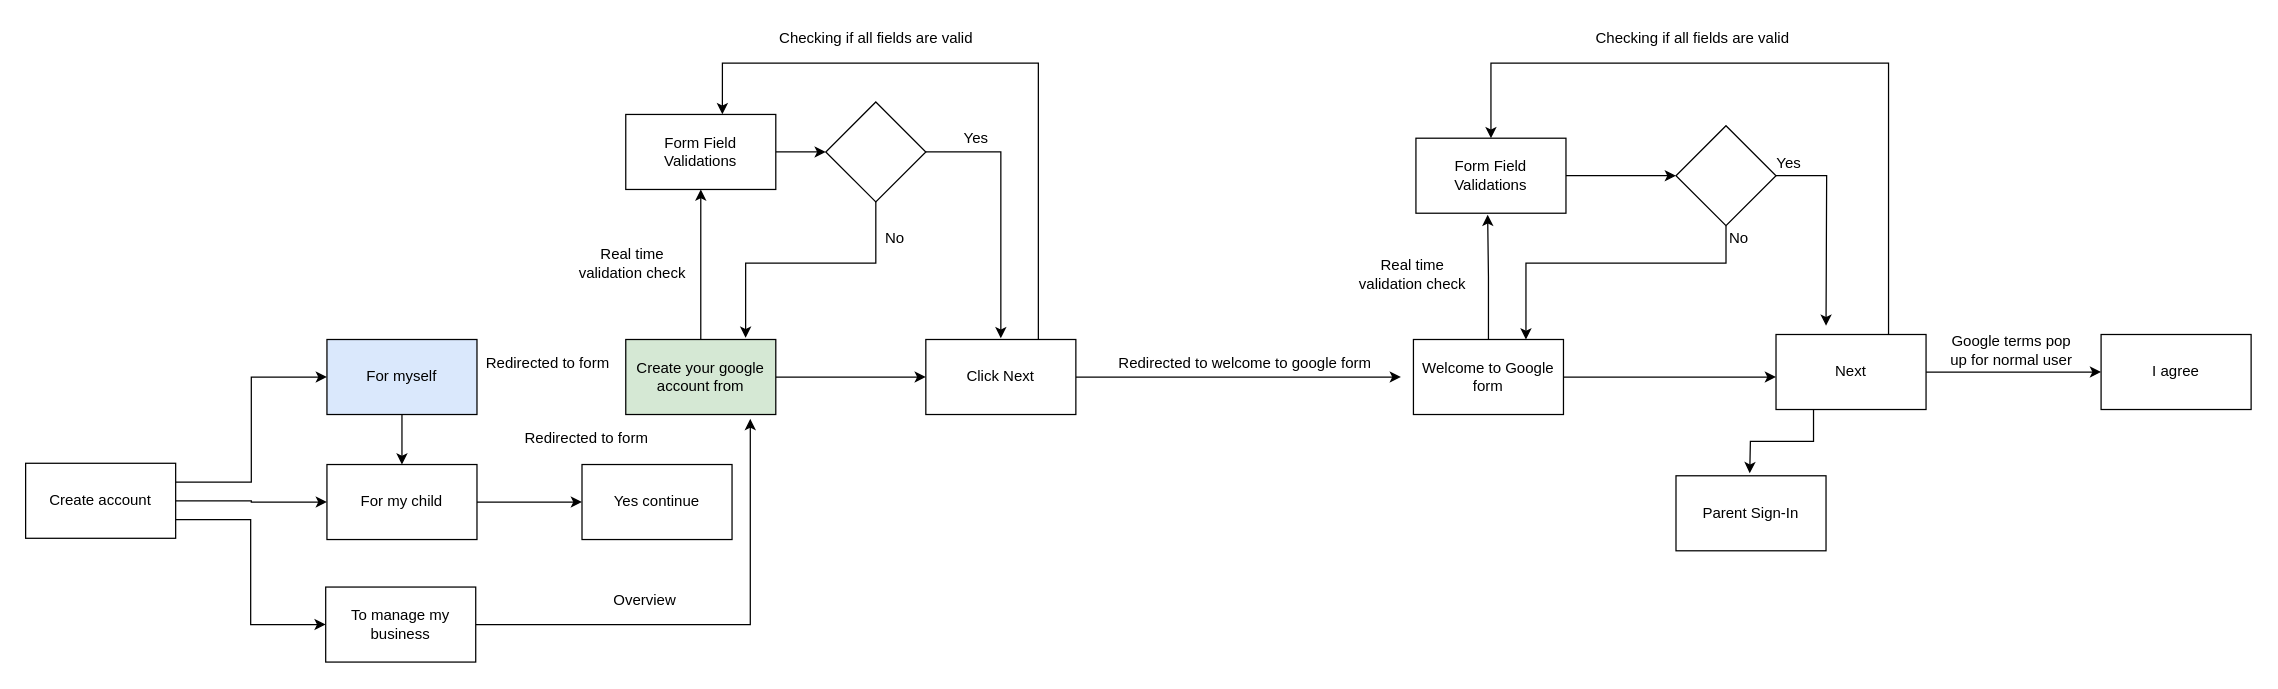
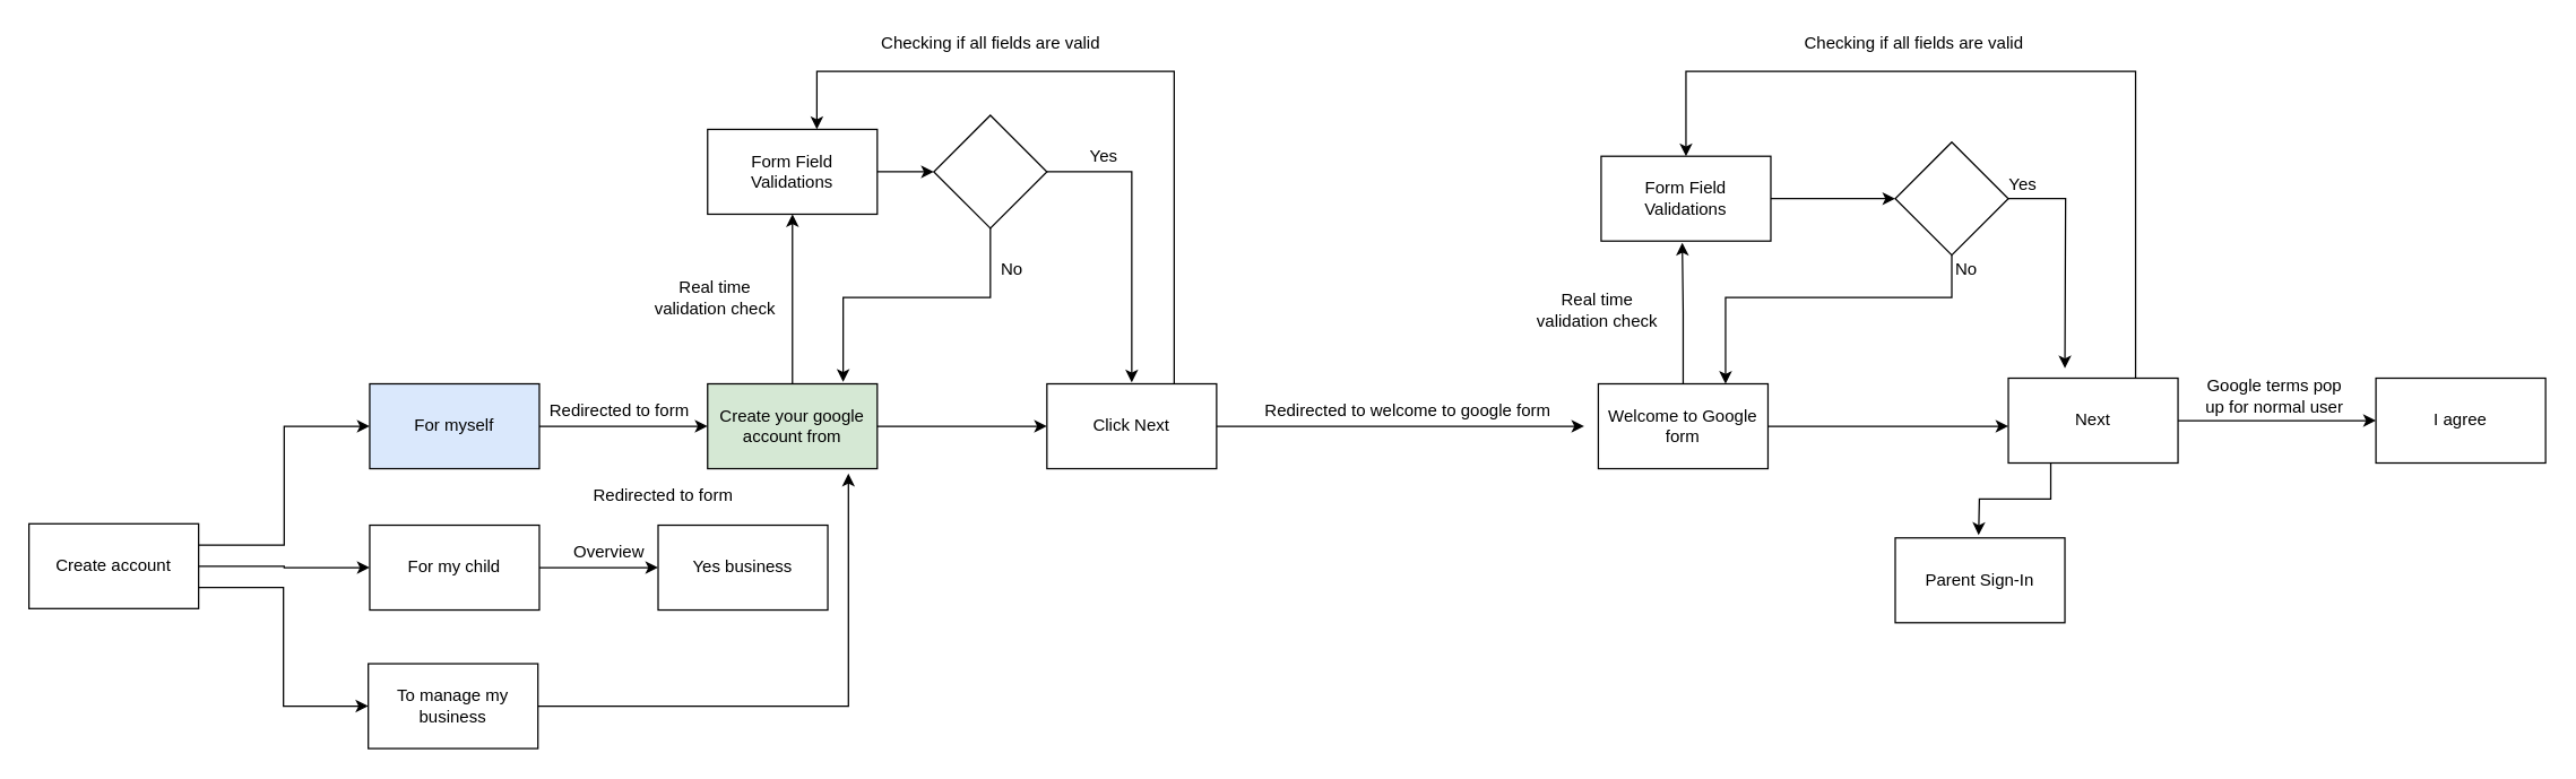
  <mxCell id="0" />
  <mxCell id="1" parent="0" />
  <mxCell id="2" style="edgeStyle=orthogonalEdgeStyle;rounded=0;orthogonalLoop=1;jettySize=auto;html=1;entryX=0;entryY=0.5;entryDx=0;entryDy=0;" edge="1" parent="1" source="5" target="9"><mxGeometry relative="1" as="geometry" /></mxCell>
  <mxCell id="3" style="edgeStyle=orthogonalEdgeStyle;rounded=0;orthogonalLoop=1;jettySize=auto;html=1;exitX=1;exitY=0.25;exitDx=0;exitDy=0;entryX=0;entryY=0.5;entryDx=0;entryDy=0;" edge="1" parent="1" source="5" target="7"><mxGeometry relative="1" as="geometry" /></mxCell>
  <mxCell id="4" style="edgeStyle=orthogonalEdgeStyle;rounded=0;orthogonalLoop=1;jettySize=auto;html=1;exitX=1;exitY=0.75;exitDx=0;exitDy=0;entryX=0;entryY=0.5;entryDx=0;entryDy=0;" edge="1" parent="1" source="5" target="11"><mxGeometry relative="1" as="geometry" /></mxCell>
  <mxCell id="5" value="Create account" style="rounded=0;whiteSpace=wrap;html=1;" vertex="1" parent="1"><mxGeometry x="20" y="370" width="120" height="60" as="geometry" /></mxCell>
- <mxCell id="6" style="edgeStyle=orthogonalEdgeStyle;rounded=0;orthogonalLoop=1;jettySize=auto;html=1;" edge="1" parent="1" source="7" target="9"><mxGeometry relative="1" as="geometry"><mxPoint x="460" y="301" as="targetPoint" /></mxGeometry></mxCell>
+ <mxCell id="6" style="edgeStyle=orthogonalEdgeStyle;rounded=0;orthogonalLoop=1;jettySize=auto;html=1;" edge="1" parent="1" source="7" target="14"><mxGeometry relative="1" as="geometry"><mxPoint x="460" y="301" as="targetPoint" /></mxGeometry></mxCell>
  <mxCell id="7" value="For myself" style="rounded=0;whiteSpace=wrap;html=1;fillColor=#dae8fc;" vertex="1" parent="1"><mxGeometry x="261" y="271" width="120" height="60" as="geometry" /></mxCell>
  <mxCell id="8" style="edgeStyle=orthogonalEdgeStyle;rounded=0;orthogonalLoop=1;jettySize=auto;html=1;entryX=0;entryY=0.5;entryDx=0;entryDy=0;" edge="1" parent="1" source="9" target="49"><mxGeometry relative="1" as="geometry"><mxPoint x="490" y="401" as="targetPoint" /></mxGeometry></mxCell>
  <mxCell id="9" value="For my child" style="rounded=0;whiteSpace=wrap;html=1;" vertex="1" parent="1"><mxGeometry x="261" y="371" width="120" height="60" as="geometry" /></mxCell>
  <mxCell id="10" style="edgeStyle=orthogonalEdgeStyle;rounded=0;orthogonalLoop=1;jettySize=auto;html=1;entryX=0.83;entryY=1.058;entryDx=0;entryDy=0;entryPerimeter=0;" edge="1" parent="1" source="11" target="14"><mxGeometry relative="1" as="geometry" /></mxCell>
  <mxCell id="11" value="To manage my business" style="rounded=0;whiteSpace=wrap;html=1;" vertex="1" parent="1"><mxGeometry x="260" y="469" width="120" height="60" as="geometry" /></mxCell>
  <mxCell id="12" style="edgeStyle=orthogonalEdgeStyle;rounded=0;orthogonalLoop=1;jettySize=auto;html=1;entryX=0.5;entryY=1;entryDx=0;entryDy=0;" edge="1" parent="1" source="14" target="19"><mxGeometry relative="1" as="geometry" /></mxCell>
  <mxCell id="13" style="edgeStyle=orthogonalEdgeStyle;rounded=0;orthogonalLoop=1;jettySize=auto;html=1;entryX=0;entryY=0.5;entryDx=0;entryDy=0;" edge="1" parent="1" source="14" target="17"><mxGeometry relative="1" as="geometry" /></mxCell>
  <mxCell id="14" value="Create your google account from" style="rounded=0;whiteSpace=wrap;html=1;fillColor=#d5e8d4;" vertex="1" parent="1"><mxGeometry x="500" y="271" width="120" height="60" as="geometry" /></mxCell>
  <mxCell id="15" style="edgeStyle=orthogonalEdgeStyle;rounded=0;orthogonalLoop=1;jettySize=auto;html=1;" edge="1" parent="1" source="17"><mxGeometry relative="1" as="geometry"><mxPoint x="1120" y="301" as="targetPoint" /></mxGeometry></mxCell>
  <mxCell id="16" style="edgeStyle=orthogonalEdgeStyle;rounded=0;orthogonalLoop=1;jettySize=auto;html=1;entryX=0.644;entryY=-0.001;entryDx=0;entryDy=0;entryPerimeter=0;" edge="1" parent="1" source="17" target="19"><mxGeometry relative="1" as="geometry"><Array as="points"><mxPoint x="830" y="50" /><mxPoint x="577" y="50" /></Array></mxGeometry></mxCell>
  <mxCell id="17" value="Click Next" style="rounded=0;whiteSpace=wrap;html=1;" vertex="1" parent="1"><mxGeometry x="740" y="271" width="120" height="60" as="geometry" /></mxCell>
  <mxCell id="18" style="edgeStyle=orthogonalEdgeStyle;rounded=0;orthogonalLoop=1;jettySize=auto;html=1;entryX=0;entryY=0.5;entryDx=0;entryDy=0;" edge="1" parent="1" source="19" target="22"><mxGeometry relative="1" as="geometry" /></mxCell>
  <mxCell id="19" value="Form Field Validations" style="rounded=0;whiteSpace=wrap;html=1;" vertex="1" parent="1"><mxGeometry x="500" y="91" width="120" height="60" as="geometry" /></mxCell>
  <mxCell id="20" style="edgeStyle=orthogonalEdgeStyle;rounded=0;orthogonalLoop=1;jettySize=auto;html=1;" edge="1" parent="1" source="22"><mxGeometry relative="1" as="geometry"><mxPoint x="800" y="270" as="targetPoint" /><Array as="points"><mxPoint x="800" y="121" /></Array></mxGeometry></mxCell>
  <mxCell id="21" style="edgeStyle=orthogonalEdgeStyle;rounded=0;orthogonalLoop=1;jettySize=auto;html=1;entryX=0.799;entryY=-0.023;entryDx=0;entryDy=0;entryPerimeter=0;" edge="1" parent="1" source="22" target="14"><mxGeometry relative="1" as="geometry"><Array as="points"><mxPoint y="210" x="700" /><mxPoint x="596" y="210" /></Array></mxGeometry></mxCell>
  <mxCell id="22" value="" style="rhombus;whiteSpace=wrap;html=1;" vertex="1" parent="1"><mxGeometry x="660" y="81" width="80" height="80" as="geometry" /></mxCell>
  <mxCell id="23" value="Yes" style="text;html=1;align=center;verticalAlign=middle;resizable=0;points=[];autosize=1;strokeColor=none;" vertex="1" parent="1"><mxGeometry x="760" y="100" width="40" height="20" as="geometry" /></mxCell>
  <mxCell id="24" value="No" style="text;html=1;align=center;verticalAlign=middle;resizable=0;points=[];autosize=1;strokeColor=none;" vertex="1" parent="1"><mxGeometry y="180" width="30" height="20" as="geometry" x="700" /></mxCell>
  <mxCell id="25" style="edgeStyle=orthogonalEdgeStyle;rounded=0;orthogonalLoop=1;jettySize=auto;html=1;entryX=0.478;entryY=1.02;entryDx=0;entryDy=0;entryPerimeter=0;" edge="1" parent="1" source="27" target="33"><mxGeometry relative="1" as="geometry" /></mxCell>
  <mxCell id="26" style="edgeStyle=orthogonalEdgeStyle;rounded=0;orthogonalLoop=1;jettySize=auto;html=1;" edge="1" parent="1" source="27"><mxGeometry relative="1" as="geometry"><mxPoint x="1420" y="301" as="targetPoint" /></mxGeometry></mxCell>
  <mxCell id="27" value="Welcome to Google form" style="rounded=0;whiteSpace=wrap;html=1;" vertex="1" parent="1"><mxGeometry x="1130" y="271" width="120" height="60" as="geometry" /></mxCell>
  <mxCell id="28" style="edgeStyle=orthogonalEdgeStyle;rounded=0;orthogonalLoop=1;jettySize=auto;html=1;entryX=0;entryY=0.5;entryDx=0;entryDy=0;" edge="1" parent="1" source="31" target="38"><mxGeometry relative="1" as="geometry" /></mxCell>
  <mxCell id="29" style="edgeStyle=orthogonalEdgeStyle;rounded=0;orthogonalLoop=1;jettySize=auto;html=1;entryX=0.5;entryY=0;entryDx=0;entryDy=0;" edge="1" parent="1" source="31" target="33"><mxGeometry relative="1" as="geometry"><Array as="points"><mxPoint x="1510" y="50" /><mxPoint x="1192" y="50" /></Array></mxGeometry></mxCell>
  <mxCell id="30" style="edgeStyle=orthogonalEdgeStyle;rounded=0;orthogonalLoop=1;jettySize=auto;html=1;exitX=0.25;exitY=1;exitDx=0;exitDy=0;" edge="1" parent="1" source="31"><mxGeometry relative="1" as="geometry"><mxPoint x="1399" y="378" as="targetPoint" /></mxGeometry></mxCell>
  <mxCell id="31" value="Next" style="rounded=0;whiteSpace=wrap;html=1;" vertex="1" parent="1"><mxGeometry x="1420" y="267" width="120" height="60" as="geometry" /></mxCell>
  <mxCell id="32" style="edgeStyle=orthogonalEdgeStyle;rounded=0;orthogonalLoop=1;jettySize=auto;html=1;" edge="1" parent="1" source="33" target="36"><mxGeometry relative="1" as="geometry" /></mxCell>
  <mxCell id="33" value="Form Field Validations" style="rounded=0;whiteSpace=wrap;html=1;" vertex="1" parent="1"><mxGeometry x="1132" y="110" width="120" height="60" as="geometry" /></mxCell>
  <mxCell id="34" style="edgeStyle=orthogonalEdgeStyle;rounded=0;orthogonalLoop=1;jettySize=auto;html=1;entryX=0.75;entryY=0;entryDx=0;entryDy=0;" edge="1" parent="1" source="36" target="27"><mxGeometry relative="1" as="geometry"><Array as="points"><mxPoint x="1380" y="210" /><mxPoint x="1220" y="210" /></Array></mxGeometry></mxCell>
  <mxCell id="35" style="edgeStyle=orthogonalEdgeStyle;rounded=0;orthogonalLoop=1;jettySize=auto;html=1;" edge="1" parent="1" source="36"><mxGeometry relative="1" as="geometry"><mxPoint x="1460" y="260" as="targetPoint" /></mxGeometry></mxCell>
  <mxCell id="36" value="" style="rhombus;whiteSpace=wrap;html=1;" vertex="1" parent="1"><mxGeometry x="1340" y="100" width="80" height="80" as="geometry" /></mxCell>
  <mxCell id="37" value="No" style="text;html=1;align=center;verticalAlign=middle;resizable=0;points=[];autosize=1;strokeColor=none;" vertex="1" parent="1"><mxGeometry x="1375" y="180" width="30" height="20" as="geometry" /></mxCell>
  <mxCell id="38" value="I agree" style="rounded=0;whiteSpace=wrap;html=1;" vertex="1" parent="1"><mxGeometry x="1680" y="267" width="120" height="60" as="geometry" /></mxCell>
  <mxCell id="39" value="Yes" style="text;html=1;align=center;verticalAlign=middle;resizable=0;points=[];autosize=1;strokeColor=none;" vertex="1" parent="1"><mxGeometry x="1410" y="120" width="40" height="20" as="geometry" /></mxCell>
  <mxCell id="40" value="Redirected to form&amp;nbsp;" style="text;html=1;align=center;verticalAlign=middle;resizable=0;points=[];autosize=1;strokeColor=none;" vertex="1" parent="1"><mxGeometry x="379" y="280" width="120" height="20" as="geometry" /></mxCell>
  <mxCell id="41" value="Checking if all fields are valid" style="text;html=1;align=center;verticalAlign=middle;resizable=0;points=[];autosize=1;strokeColor=none;" vertex="1" parent="1"><mxGeometry x="615" y="20" width="170" height="20" as="geometry" /></mxCell>
  <mxCell id="42" value="Real time &lt;br&gt;validation check" style="text;html=1;align=center;verticalAlign=middle;resizable=0;points=[];autosize=1;strokeColor=none;rotation=0;" vertex="1" parent="1"><mxGeometry x="455" y="195" width="100" height="30" as="geometry" /></mxCell>
  <mxCell id="43" value="Redirected to welcome to google form" style="text;html=1;align=center;verticalAlign=middle;resizable=0;points=[];autosize=1;strokeColor=none;" vertex="1" parent="1"><mxGeometry x="885" y="280" width="220" height="20" as="geometry" /></mxCell>
  <mxCell id="44" value="Real time &lt;br&gt;validation check" style="text;html=1;align=center;verticalAlign=middle;resizable=0;points=[];autosize=1;strokeColor=none;rotation=0;" vertex="1" parent="1"><mxGeometry x="1079" y="204" width="100" height="30" as="geometry" /></mxCell>
  <mxCell id="45" value="Checking if all fields are valid" style="text;html=1;align=center;verticalAlign=middle;resizable=0;points=[];autosize=1;strokeColor=none;" vertex="1" parent="1"><mxGeometry x="1268" y="20" width="170" height="20" as="geometry" /></mxCell>
  <mxCell id="46" value="Redirected to form&amp;nbsp;" style="text;html=1;align=center;verticalAlign=middle;resizable=0;points=[];autosize=1;strokeColor=none;" vertex="1" parent="1"><mxGeometry x="410" y="340" width="120" height="20" as="geometry" /></mxCell>
  <mxCell id="47" value="Google terms pop &lt;br&gt;up for normal user" style="text;html=1;align=center;verticalAlign=middle;resizable=0;points=[];autosize=1;strokeColor=none;" vertex="1" parent="1"><mxGeometry x="1553" y="265" width="110" height="30" as="geometry" /></mxCell>
  <mxCell id="48" value="Parent Sign-In" style="rounded=0;whiteSpace=wrap;html=1;" vertex="1" parent="1"><mxGeometry x="1340" y="380" width="120" height="60" as="geometry" /></mxCell>
- <mxCell id="49" value="Yes continue" style="rounded=0;whiteSpace=wrap;html=1;" vertex="1" parent="1"><mxGeometry x="465" y="371" width="120" height="60" as="geometry" /></mxCell>
- <mxCell id="50" value="Overview" style="text;html=1;align=center;verticalAlign=middle;resizable=0;points=[];autosize=1;strokeColor=none;" vertex="1" parent="1"><mxGeometry x="480" y="470" width="70" height="20" as="geometry" /></mxCell>
+ <mxCell id="49" value="Yes business" style="rounded=0;whiteSpace=wrap;html=1;" vertex="1" parent="1"><mxGeometry x="465" y="371" width="120" height="60" as="geometry" /></mxCell>
+ <mxCell id="50" value="Overview" style="text;html=1;align=center;verticalAlign=middle;resizable=0;points=[];autosize=1;strokeColor=none;" vertex="1" parent="1"><mxGeometry x="395" y="380" width="70" height="20" as="geometry" /></mxCell>
